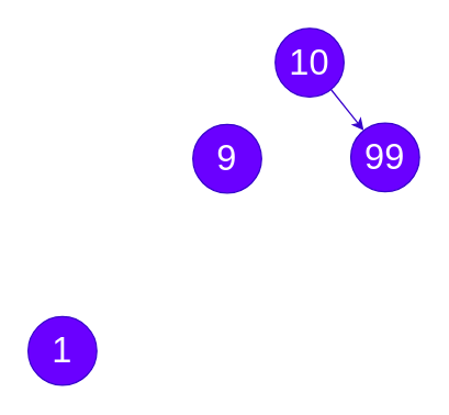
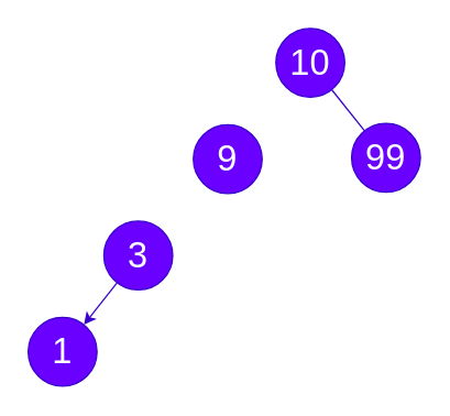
  <mxCell id="0" />
  <mxCell id="1" parent="0" />
- <mxCell id="2" style="edgeStyle=none;rounded=0;orthogonalLoop=1;jettySize=auto;html=1;fontSize=26;fillColor=#6a00ff;strokeColor=#3700CC;" edge="1" parent="1" source="3" target="5"><mxGeometry relative="1" as="geometry" /></mxCell>
+ <mxCell id="2" style="edgeStyle=none;rounded=0;orthogonalLoop=1;jettySize=auto;html=1;fontSize=26;fillColor=#6a00ff;strokeColor=#3700CC;endArrow=none;" edge="1" parent="1" source="3" target="5"><mxGeometry relative="1" as="geometry" /></mxCell>
  <mxCell id="3" value="&lt;font style=&quot;font-size: 26px;&quot;&gt;10&lt;/font&gt;" style="ellipse;whiteSpace=wrap;html=1;aspect=fixed;fillColor=#6a00ff;fontColor=#ffffff;strokeColor=#3700CC;" vertex="1" parent="1"><mxGeometry x="200" y="20" width="50" height="50" as="geometry" /></mxCell>
  <mxCell id="4" value="&lt;span style=&quot;font-size: 26px;&quot;&gt;9&lt;/span&gt;" style="ellipse;whiteSpace=wrap;html=1;aspect=fixed;fillColor=#6a00ff;fontColor=#ffffff;strokeColor=#3700CC;" vertex="1" parent="1"><mxGeometry x="140" y="90" width="50" height="50" as="geometry" /></mxCell>
  <mxCell id="5" value="&lt;span style=&quot;font-size: 26px;&quot;&gt;99&lt;/span&gt;" style="ellipse;whiteSpace=wrap;html=1;aspect=fixed;fillColor=#6a00ff;fontColor=#ffffff;strokeColor=#3700CC;" vertex="1" parent="1"><mxGeometry x="255" y="89" width="50" height="50" as="geometry" /></mxCell>
+ <mxCell id="6" style="rounded=0;orthogonalLoop=1;jettySize=auto;html=1;fontSize=26;fillColor=#6a00ff;strokeColor=#3700CC;" edge="1" parent="1" source="7" target="8"><mxGeometry relative="1" as="geometry" /></mxCell>
+ <mxCell id="7" value="&lt;span style=&quot;font-size: 26px;&quot;&gt;3&lt;/span&gt;" style="ellipse;whiteSpace=wrap;html=1;aspect=fixed;fillColor=#6a00ff;fontColor=#ffffff;strokeColor=#3700CC;" vertex="1" parent="1"><mxGeometry x="75" y="160" width="50" height="50" as="geometry" /></mxCell>
  <mxCell id="8" value="&lt;font style=&quot;font-size: 26px;&quot;&gt;1&lt;/font&gt;" style="ellipse;whiteSpace=wrap;html=1;aspect=fixed;fillColor=#6a00ff;fontColor=#ffffff;strokeColor=#3700CC;" vertex="1" parent="1"><mxGeometry x="20" y="230" width="50" height="50" as="geometry" /></mxCell>
